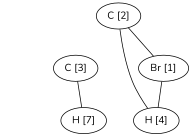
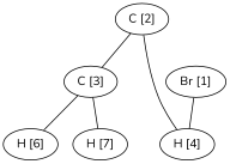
  graph {
    fontname=Nunito
    node [fontname=Nunito]
    edge [fontname=Nunito]
    n1 [label="C [2]"]
    n2 [label="C [3]"]
    n3 [label="H [4]"]
    n4 [label="Br [1]"]
+   n5 [label="H [6]"]
    n6 [label="H [7]"]
-   n1 -- n4
+   n1 -- n2
    n1 -- n3
+   n2 -- n5
    n2 -- n6
    n4 -- n3
  }
